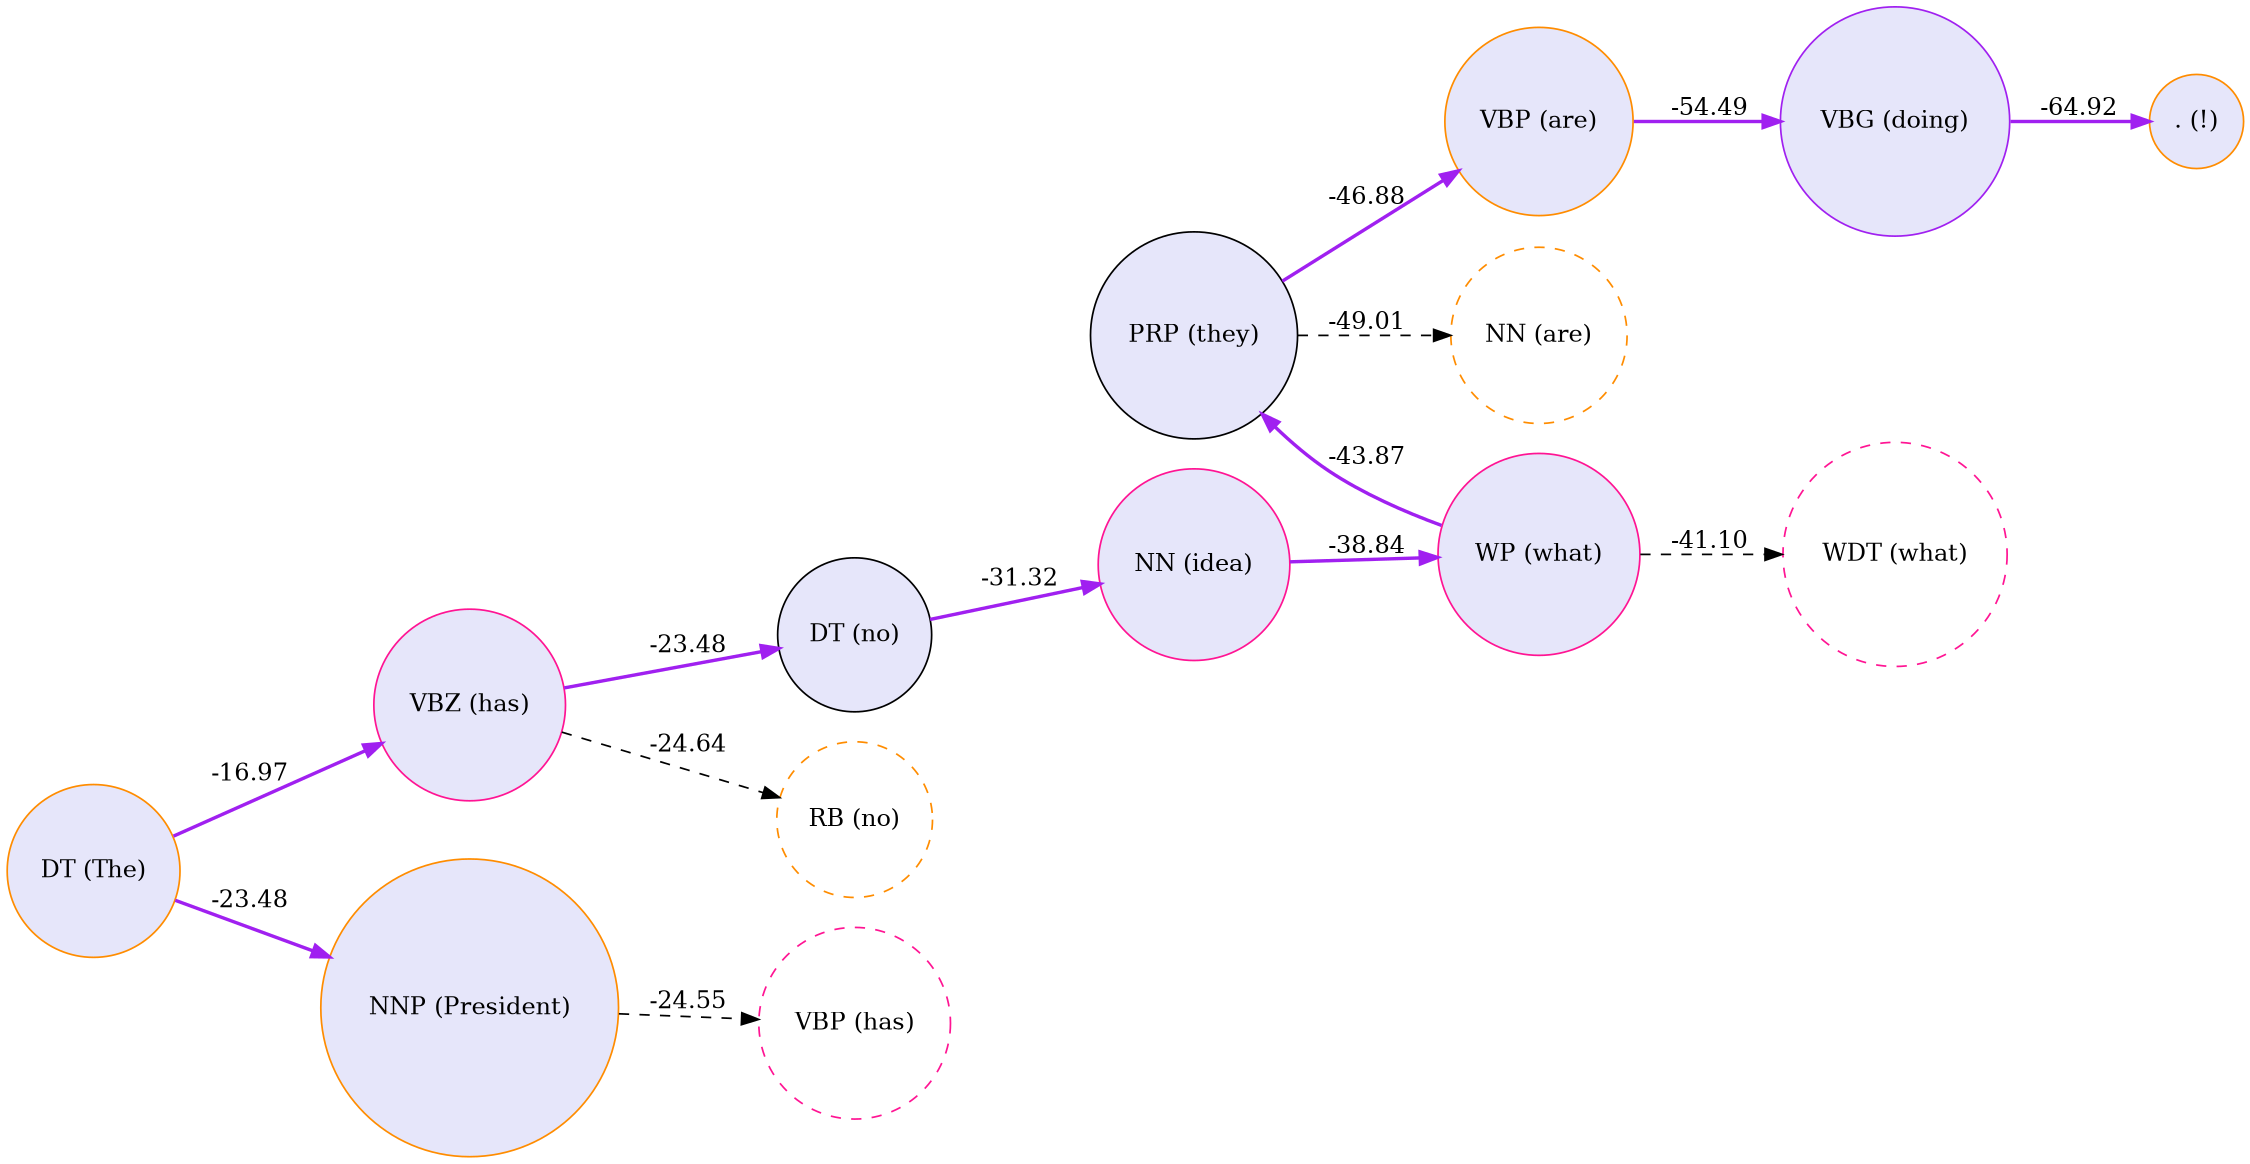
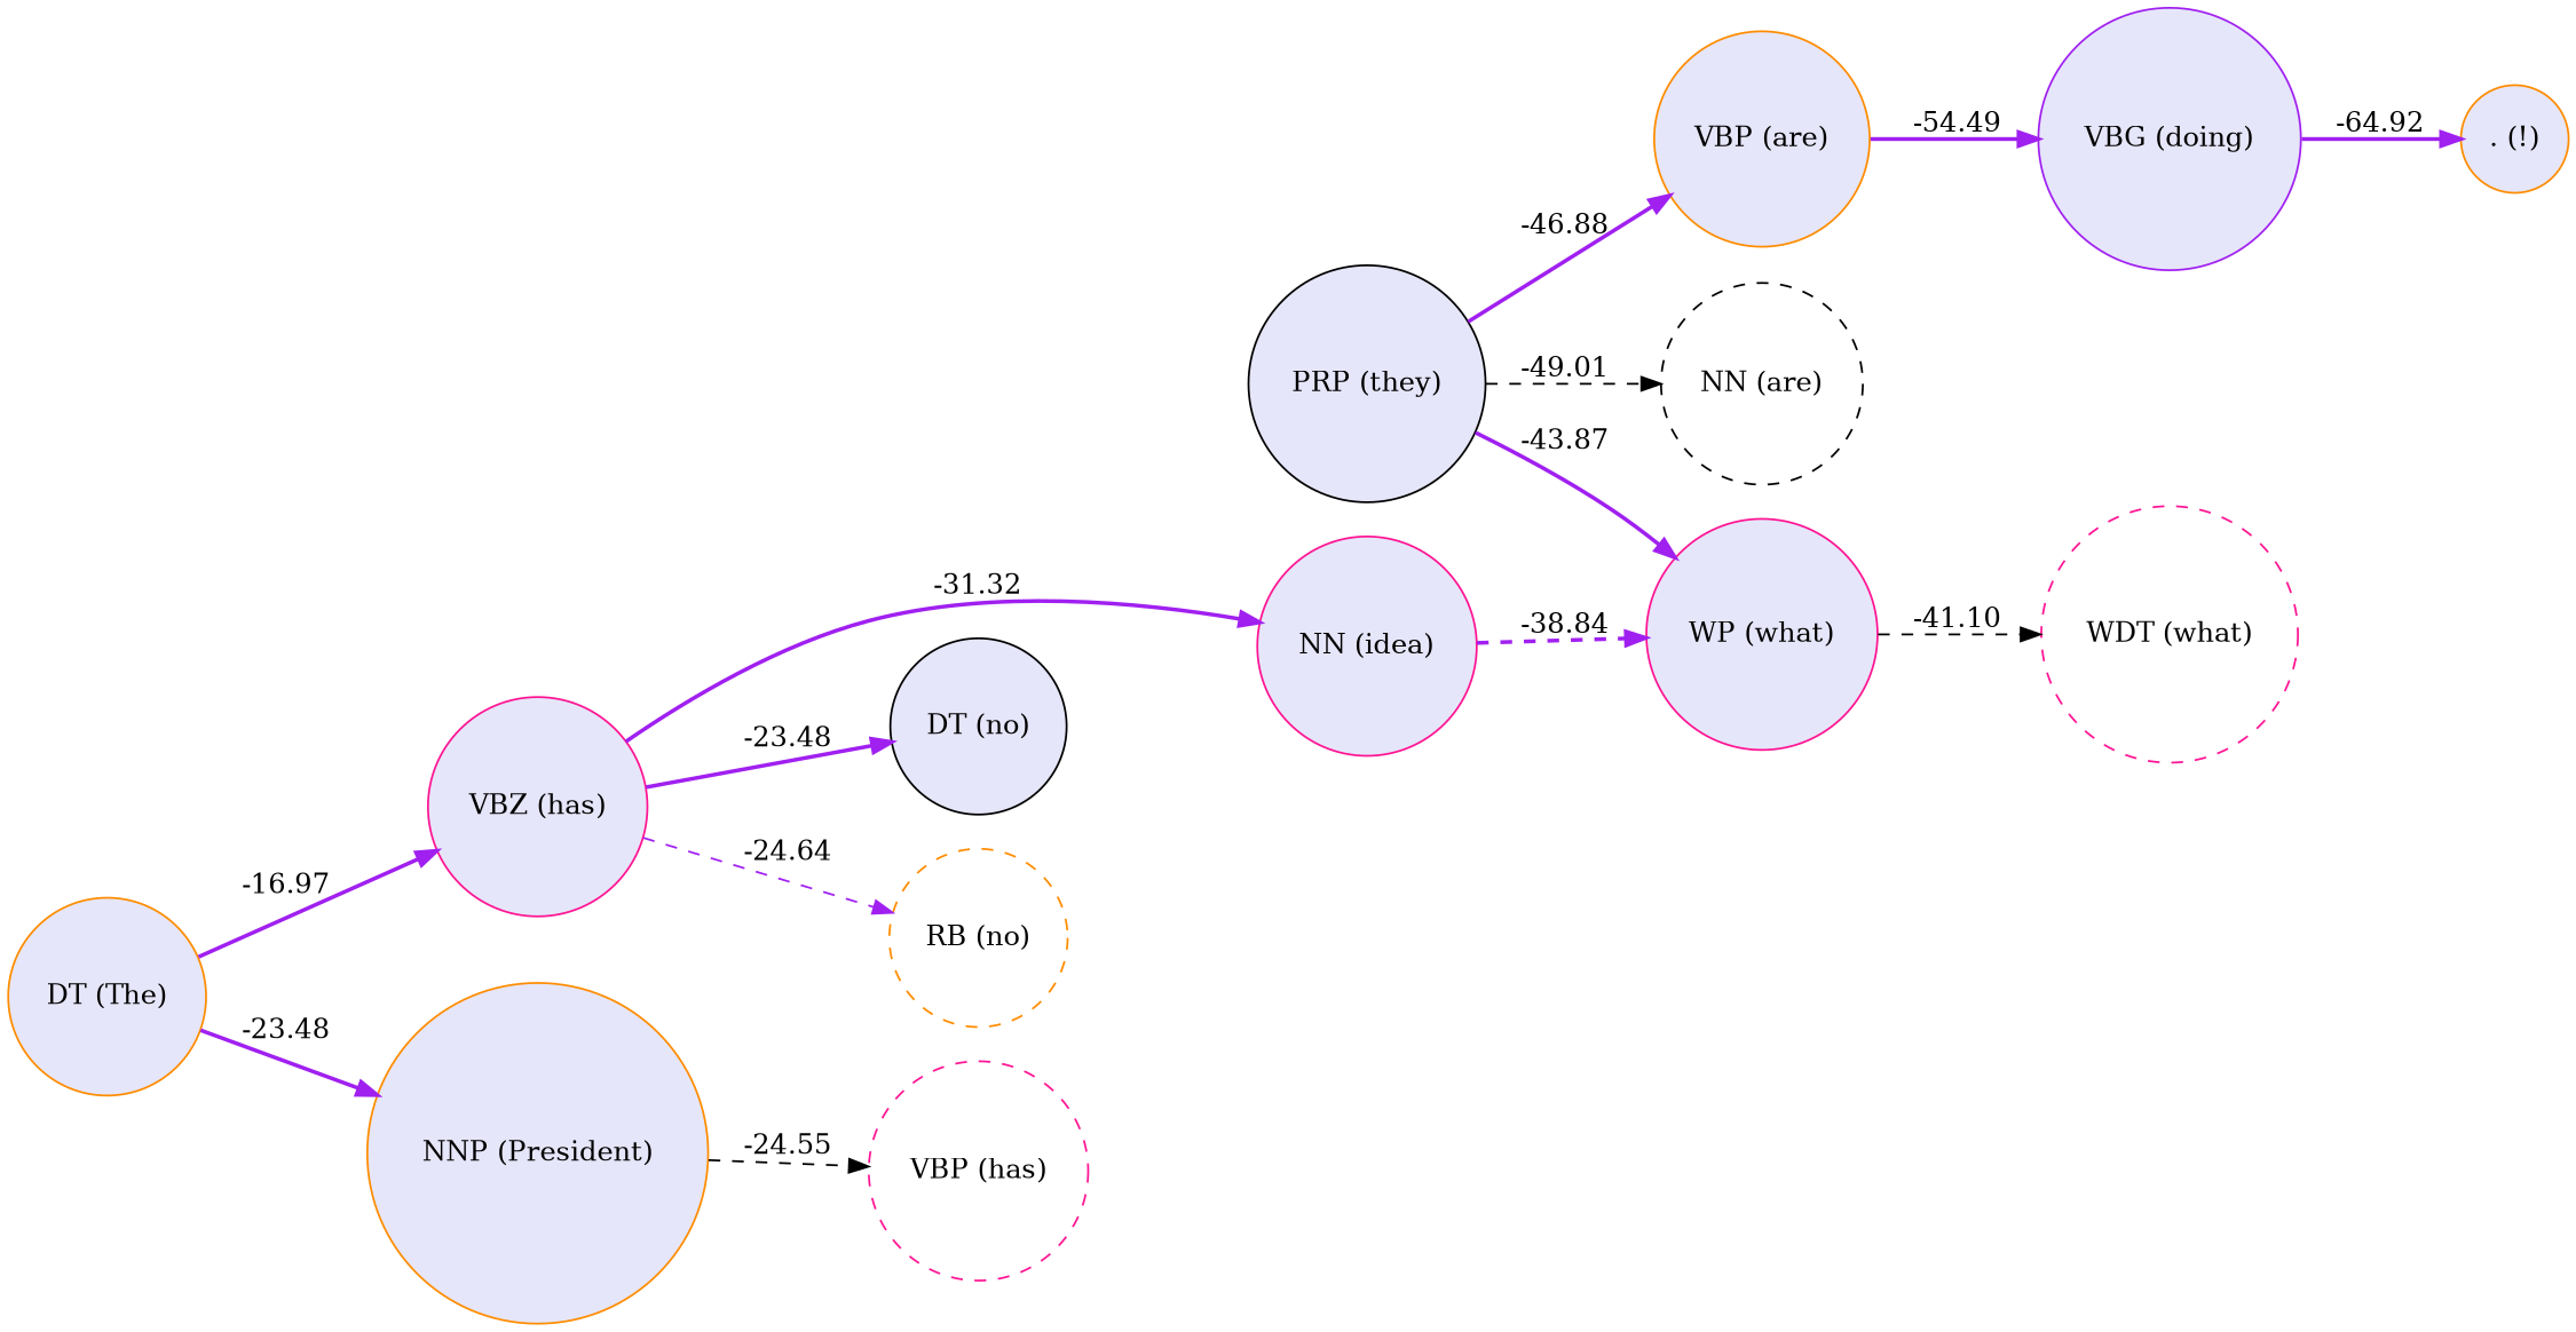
  digraph {
    rankdir=LR
    node [color=darkorange fillcolor="#E6E6FA" shape=circle style=filled]
    edge [color=purple penwidth=2.0]
    "VBG (doing)" [color=purple]
    ". (!)"
    "VBP (are)"
    "PRP (they)" [color=black]
-   "NN (are)" [style=dashed fillcolor=""]
+   "NN (are)" [color=black style=dashed fillcolor=""]
    "WP (what)" [color=deeppink]
    "WDT (what)" [color=deeppink style=dashed fillcolor=""]
    "NN (idea)" [color=deeppink]
    "DT (no)" [color=black]
    "VBZ (has)" [color=deeppink]
    "RB (no)" [style=dashed fillcolor=""]
    "VBP (has)" [color=deeppink style=dashed fillcolor=""]
    "NNP (President)"
    "DT (The)"
    "VBG (doing)" -> ". (!)" [label=-64.92]
    "VBP (are)" -> "VBG (doing)" [label=-54.49]
    "PRP (they)" -> "VBP (are)" [label=-46.88]
    "PRP (they)" -> "NN (are)" [label=-49.01 style=dashed color="" penwidth=""]
-   "WP (what)" -> "PRP (they)" [label=-43.87]
+   "PRP (they)" -> "WP (what)" [label=-43.87]
    "WP (what)" -> "WDT (what)" [label=-41.10 style=dashed color="" penwidth=""]
-   "NN (idea)" -> "WP (what)" [label=-38.84]
-   "DT (no)" -> "NN (idea)" [label=-31.32]
+   "NN (idea)" -> "WP (what)" [label=-38.84 style=dashed]
+   "VBZ (has)" -> "NN (idea)" [label=-31.32]
    "VBZ (has)" -> "DT (no)" [label=-23.48]
-   "VBZ (has)" -> "RB (no)" [label=-24.64 style=dashed color="" penwidth=""]
+   "VBZ (has)" -> "RB (no)" [label=-24.64 style=dashed penwidth=""]
    "NNP (President)" -> "VBP (has)" [label=-24.55 style=dashed color="" penwidth=""]
    "DT (The)" -> "VBZ (has)" [label=-16.97]
    "DT (The)" -> "NNP (President)" [label=-23.48]
  }
